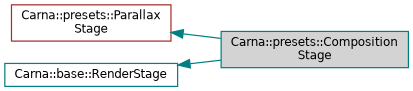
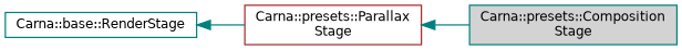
  digraph {
    rankdir=LR
    node [color=teal fillcolor=white fontname=Helvetica fontsize=10 shape=box style=filled]
    edge [color=teal dir=back fontname=Helvetica fontsize=10 labelfontname=Helvetica labelfontsize=10 style=solid]
    n1 [color=brown fontcolor=black height=0.2 label="Carna::presets::Parallax\lStage" width=0.4]
    n2 [fillcolor=lightgrey height=0.2 label="Carna::presets::Composition\lStage" width=0.4]
    n3 [height=0.2 label="Carna::base::RenderStage" width=0.4]
    n1 -> n2
-   n3 -> n2
+   n3 -> n1
  }
